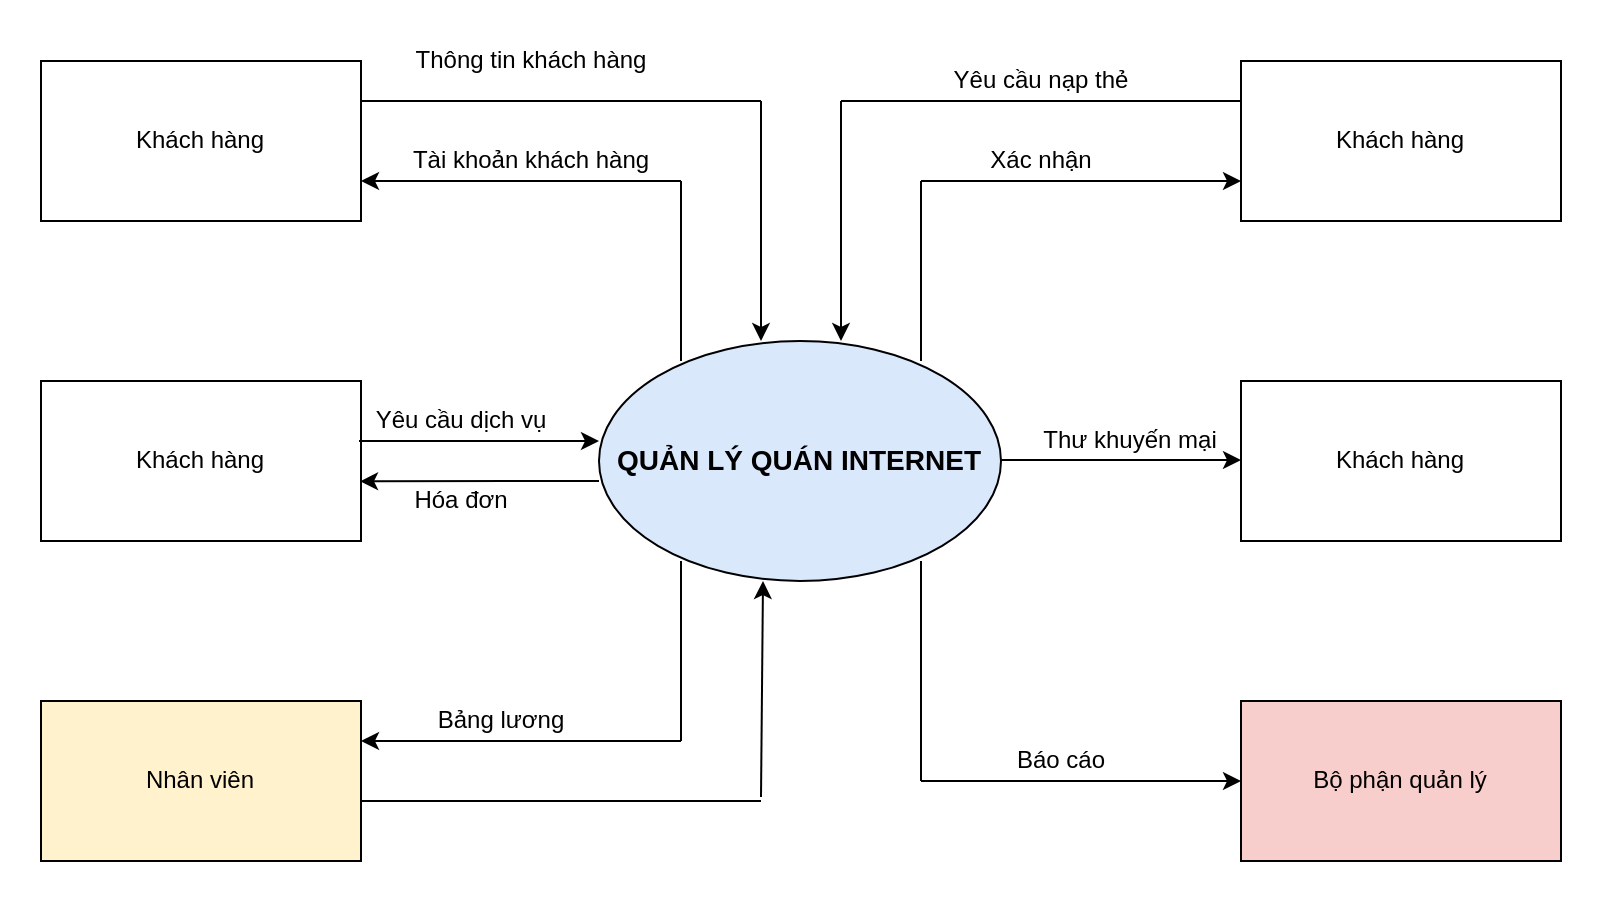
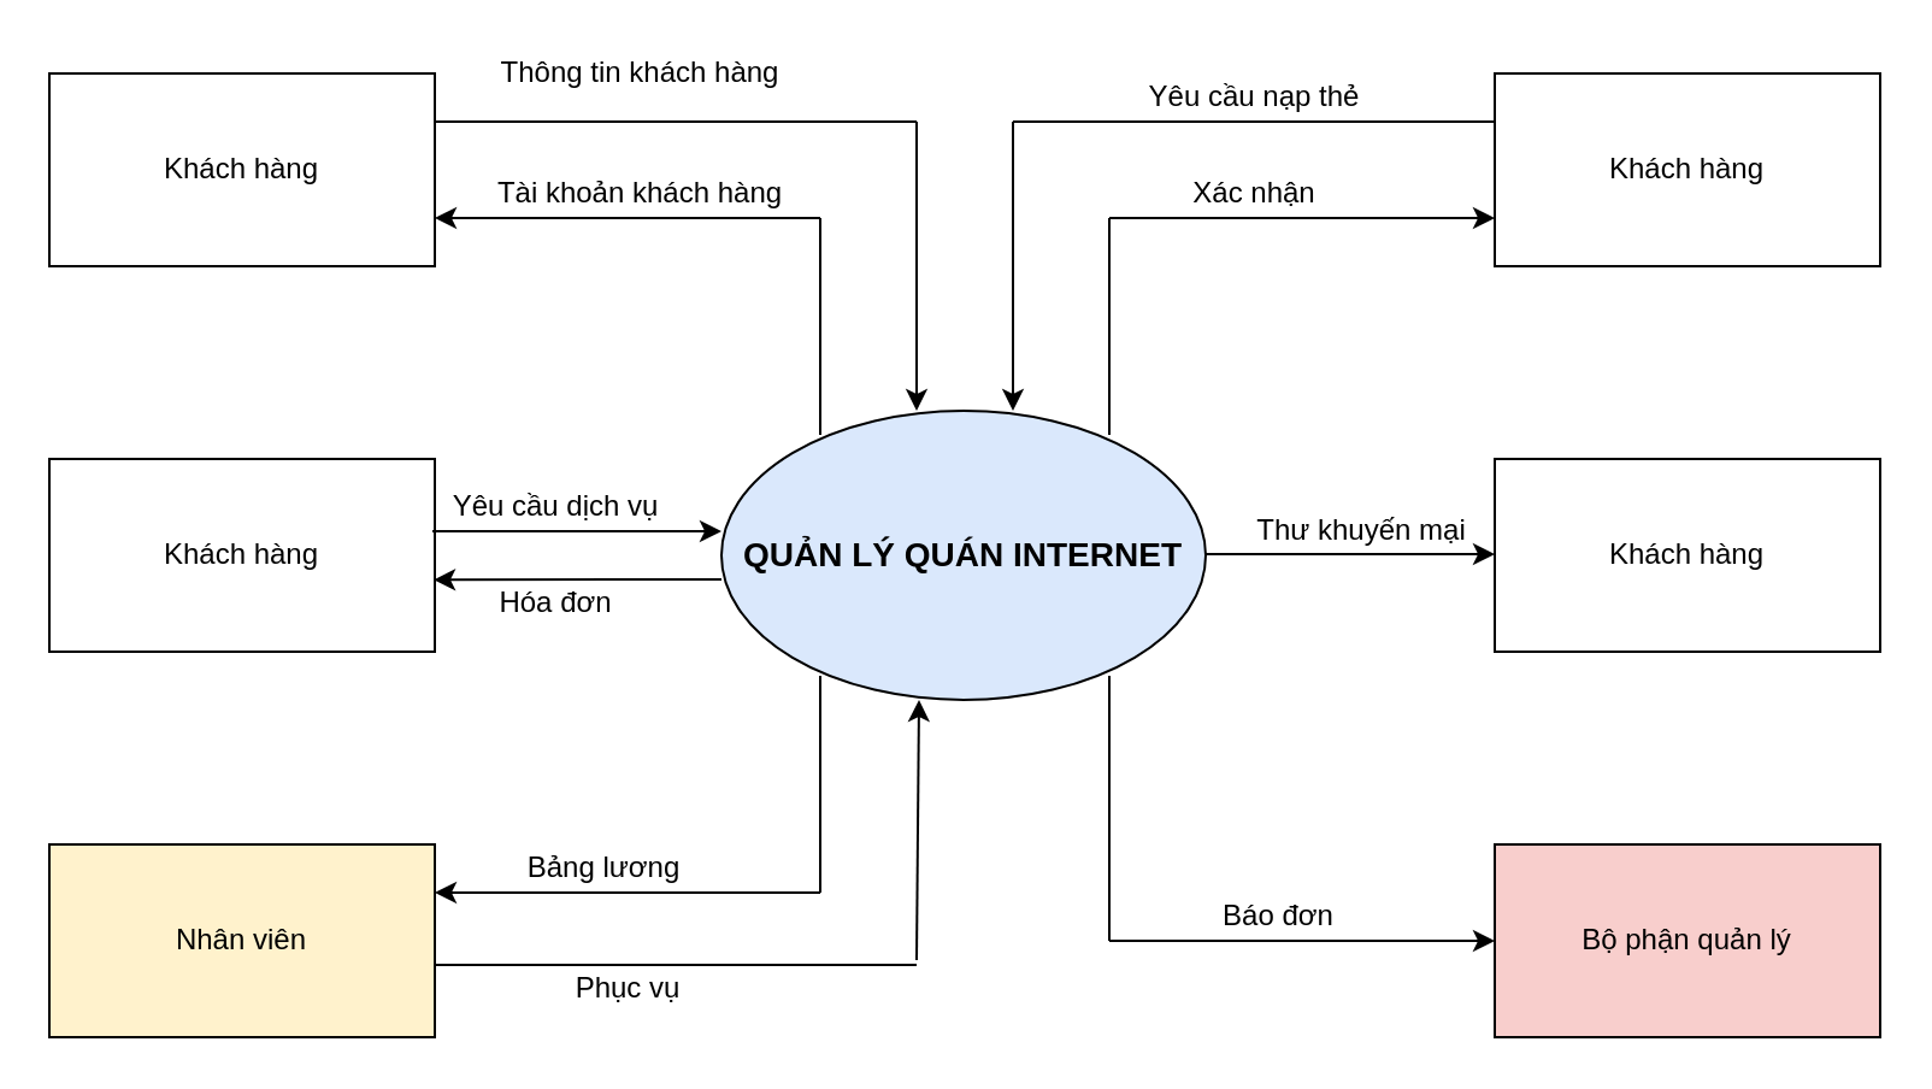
  <mxCell id="0" />
  <mxCell id="1" parent="0" />
  <mxCell id="2" value="Khách hàng" style="rounded=0;whiteSpace=wrap;html=1;" parent="1" vertex="1"><mxGeometry x="20" y="30" width="160" height="80" as="geometry" /></mxCell>
  <mxCell id="3" value="" style="endArrow=none;html=1;" parent="1" edge="1"><mxGeometry width="50" height="50" relative="1" as="geometry"><mxPoint x="340" y="180" as="sourcePoint" /><mxPoint x="340" y="90" as="targetPoint" /></mxGeometry></mxCell>
  <mxCell id="4" value="" style="endArrow=none;html=1;" parent="1" edge="1"><mxGeometry width="50" height="50" relative="1" as="geometry"><mxPoint x="180" y="50" as="sourcePoint" /><mxPoint x="380" y="50" as="targetPoint" /></mxGeometry></mxCell>
  <mxCell id="5" value="" style="endArrow=classic;html=1;entryX=1;entryY=0.75;entryDx=0;entryDy=0;" parent="1" target="2" edge="1"><mxGeometry width="50" height="50" relative="1" as="geometry"><mxPoint x="340" y="90" as="sourcePoint" /><mxPoint x="190" y="90" as="targetPoint" /></mxGeometry></mxCell>
  <mxCell id="6" value="" style="endArrow=classic;html=1;" parent="1" edge="1"><mxGeometry width="50" height="50" relative="1" as="geometry"><mxPoint x="380" y="50" as="sourcePoint" /><mxPoint x="380" y="170" as="targetPoint" /></mxGeometry></mxCell>
  <mxCell id="7" value="Tài khoản khách hàng" style="text;html=1;align=center;verticalAlign=middle;resizable=0;points=[];autosize=1;strokeColor=none;" parent="1" vertex="1"><mxGeometry x="200" y="70" width="130" height="20" as="geometry" /></mxCell>
  <mxCell id="8" value="Thông tin khách hàng" style="text;html=1;align=center;verticalAlign=middle;resizable=0;points=[];autosize=1;strokeColor=none;" parent="1" vertex="1"><mxGeometry x="200" y="20" width="130" height="20" as="geometry" /></mxCell>
  <mxCell id="9" value="" style="endArrow=classic;html=1;" parent="1" edge="1"><mxGeometry width="50" height="50" relative="1" as="geometry"><mxPoint x="420" y="50" as="sourcePoint" /><mxPoint x="420" y="170" as="targetPoint" /></mxGeometry></mxCell>
  <mxCell id="10" value="" style="endArrow=none;html=1;" parent="1" edge="1"><mxGeometry width="50" height="50" relative="1" as="geometry"><mxPoint x="420" y="50" as="sourcePoint" /><mxPoint x="620" y="50" as="targetPoint" /></mxGeometry></mxCell>
  <mxCell id="11" value="Khách hàng" style="rounded=0;whiteSpace=wrap;html=1;" parent="1" vertex="1"><mxGeometry x="20" y="190" width="160" height="80" as="geometry" /></mxCell>
  <mxCell id="12" value="Khách hàng" style="rounded=0;whiteSpace=wrap;html=1;" parent="1" vertex="1"><mxGeometry x="620" y="30" width="160" height="80" as="geometry" /></mxCell>
  <mxCell id="13" value="" style="endArrow=none;html=1;" parent="1" edge="1"><mxGeometry width="50" height="50" relative="1" as="geometry"><mxPoint x="460" y="180" as="sourcePoint" /><mxPoint x="460" y="90" as="targetPoint" /></mxGeometry></mxCell>
  <mxCell id="14" value="" style="endArrow=classic;html=1;entryX=0;entryY=0.75;entryDx=0;entryDy=0;" parent="1" target="12" edge="1"><mxGeometry width="50" height="50" relative="1" as="geometry"><mxPoint x="460" y="90" as="sourcePoint" /><mxPoint x="510" y="40" as="targetPoint" /></mxGeometry></mxCell>
  <mxCell id="15" value="Yêu cầu nạp thẻ" style="text;html=1;align=center;verticalAlign=middle;resizable=0;points=[];autosize=1;strokeColor=none;" parent="1" vertex="1"><mxGeometry x="470" y="30" width="100" height="20" as="geometry" /></mxCell>
  <mxCell id="16" value="Xác nhận" style="text;html=1;align=center;verticalAlign=middle;resizable=0;points=[];autosize=1;strokeColor=none;" parent="1" vertex="1"><mxGeometry x="485" y="70" width="70" height="20" as="geometry" /></mxCell>
  <mxCell id="17" value="" style="endArrow=classic;html=1;" parent="1" edge="1"><mxGeometry width="50" height="50" relative="1" as="geometry"><mxPoint x="179" y="220" as="sourcePoint" /><mxPoint x="299" y="220" as="targetPoint" /></mxGeometry></mxCell>
  <mxCell id="18" value="" style="endArrow=classic;html=1;entryX=0.997;entryY=0.627;entryDx=0;entryDy=0;entryPerimeter=0;" parent="1" target="11" edge="1"><mxGeometry width="50" height="50" relative="1" as="geometry"><mxPoint x="299" y="240" as="sourcePoint" /><mxPoint x="349" y="190" as="targetPoint" /></mxGeometry></mxCell>
  <mxCell id="19" value="Yêu cầu dịch vụ" style="text;html=1;align=center;verticalAlign=middle;resizable=0;points=[];autosize=1;strokeColor=none;" parent="1" vertex="1"><mxGeometry x="180" y="200" width="100" height="20" as="geometry" /></mxCell>
  <mxCell id="20" value="Hóa đơn" style="text;html=1;align=center;verticalAlign=middle;resizable=0;points=[];autosize=1;strokeColor=none;" parent="1" vertex="1"><mxGeometry x="200" y="240" width="60" height="20" as="geometry" /></mxCell>
  <mxCell id="21" value="Khách hàng" style="rounded=0;whiteSpace=wrap;html=1;" parent="1" vertex="1"><mxGeometry x="620" y="190" width="160" height="80" as="geometry" /></mxCell>
  <mxCell id="22" value="" style="endArrow=classic;html=1;" parent="1" edge="1"><mxGeometry width="50" height="50" relative="1" as="geometry"><mxPoint x="500" y="229.5" as="sourcePoint" /><mxPoint x="620" y="229.5" as="targetPoint" /></mxGeometry></mxCell>
  <mxCell id="23" value="Bộ phận quản lý" style="rounded=0;whiteSpace=wrap;html=1;fillColor=#f8cecc;" parent="1" vertex="1"><mxGeometry x="620" y="350" width="160" height="80" as="geometry" /></mxCell>
  <mxCell id="24" value="Thư khuyến mại" style="text;html=1;strokeColor=none;fillColor=none;align=center;verticalAlign=middle;whiteSpace=wrap;rounded=0;" parent="1" vertex="1"><mxGeometry x="520" y="210" width="90" height="20" as="geometry" /></mxCell>
  <mxCell id="25" value="" style="endArrow=none;html=1;" parent="1" edge="1"><mxGeometry width="50" height="50" relative="1" as="geometry"><mxPoint x="460" y="390" as="sourcePoint" /><mxPoint x="460" y="280" as="targetPoint" /></mxGeometry></mxCell>
  <mxCell id="26" value="" style="endArrow=classic;html=1;entryX=0;entryY=0.75;entryDx=0;entryDy=0;" parent="1" edge="1"><mxGeometry width="50" height="50" relative="1" as="geometry"><mxPoint x="460" y="390" as="sourcePoint" /><mxPoint x="620" y="390" as="targetPoint" /><Array as="points"><mxPoint x="540" y="390" /></Array></mxGeometry></mxCell>
- <mxCell id="27" value="Báo cáo" style="text;html=1;align=center;verticalAlign=middle;resizable=0;points=[];autosize=1;strokeColor=none;" parent="1" vertex="1"><mxGeometry x="500" y="370" width="60" height="20" as="geometry" /></mxCell>
+ <mxCell id="27" value="Báo đơn" style="text;html=1;align=center;verticalAlign=middle;resizable=0;points=[];autosize=1;strokeColor=none;" parent="1" vertex="1"><mxGeometry x="500" y="370" width="60" height="20" as="geometry" /></mxCell>
  <mxCell id="28" value="Nhân viên" style="rounded=0;whiteSpace=wrap;html=1;fillColor=#fff2cc;" parent="1" vertex="1"><mxGeometry x="20" y="350" width="160" height="80" as="geometry" /></mxCell>
  <mxCell id="29" value="" style="endArrow=none;html=1;" parent="1" edge="1"><mxGeometry width="50" height="50" relative="1" as="geometry"><mxPoint x="340" y="370" as="sourcePoint" /><mxPoint x="340" y="280" as="targetPoint" /></mxGeometry></mxCell>
  <mxCell id="30" value="" style="endArrow=classic;html=1;entryX=1;entryY=0.75;entryDx=0;entryDy=0;" parent="1" edge="1"><mxGeometry width="50" height="50" relative="1" as="geometry"><mxPoint x="340" y="370" as="sourcePoint" /><mxPoint x="180" y="370" as="targetPoint" /></mxGeometry></mxCell>
  <mxCell id="31" value="Bảng lương" style="text;html=1;align=center;verticalAlign=middle;resizable=0;points=[];autosize=1;strokeColor=none;" parent="1" vertex="1"><mxGeometry x="210" y="350" width="80" height="20" as="geometry" /></mxCell>
+ <mxCell id="32" value="Phục vụ" style="text;html=1;align=center;verticalAlign=middle;resizable=0;points=[];autosize=1;strokeColor=none;" parent="1" vertex="1"><mxGeometry x="230" y="400" width="60" height="20" as="geometry" /></mxCell>
  <mxCell id="33" value="" style="endArrow=none;html=1;" parent="1" edge="1"><mxGeometry width="50" height="50" relative="1" as="geometry"><mxPoint x="180" y="400" as="sourcePoint" /><mxPoint x="380" y="400" as="targetPoint" /></mxGeometry></mxCell>
  <mxCell id="34" value="" style="endArrow=classic;html=1;startArrow=none;" parent="1" source="35" edge="1"><mxGeometry width="50" height="50" relative="1" as="geometry"><mxPoint x="370" y="260" as="sourcePoint" /><mxPoint x="420" y="210" as="targetPoint" /></mxGeometry></mxCell>
  <mxCell id="35" value="&lt;b&gt;&lt;font style=&quot;font-size: 14px&quot;&gt;QUẢN LÝ QUÁN INTERNET&lt;/font&gt;&lt;/b&gt;" style="ellipse;whiteSpace=wrap;html=1;fillColor=#dae8fc;" parent="1" vertex="1"><mxGeometry x="299" y="170" width="201" height="120" as="geometry" /></mxCell>
  <mxCell id="36" value="" style="endArrow=classic;html=1;" parent="1" edge="1"><mxGeometry width="50" height="50" relative="1" as="geometry"><mxPoint x="380" y="398" as="sourcePoint" /><mxPoint x="381" y="290" as="targetPoint" /></mxGeometry></mxCell>
